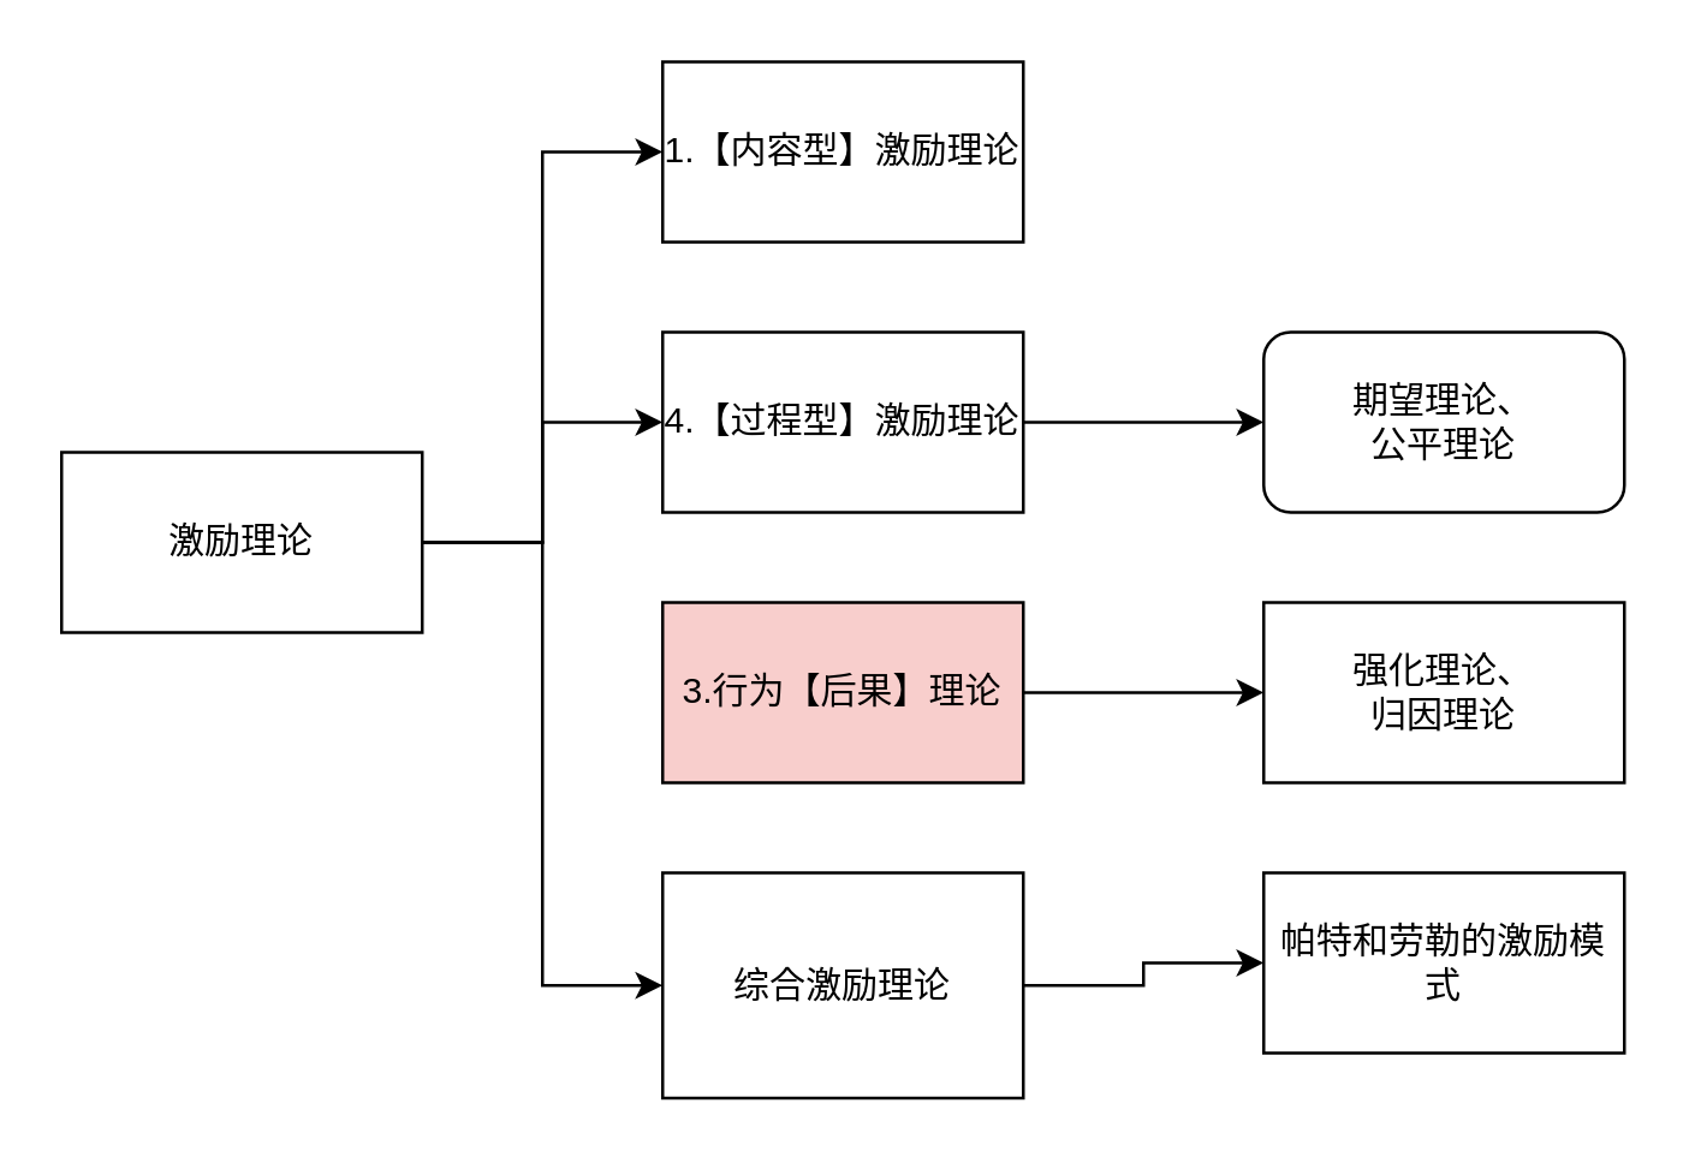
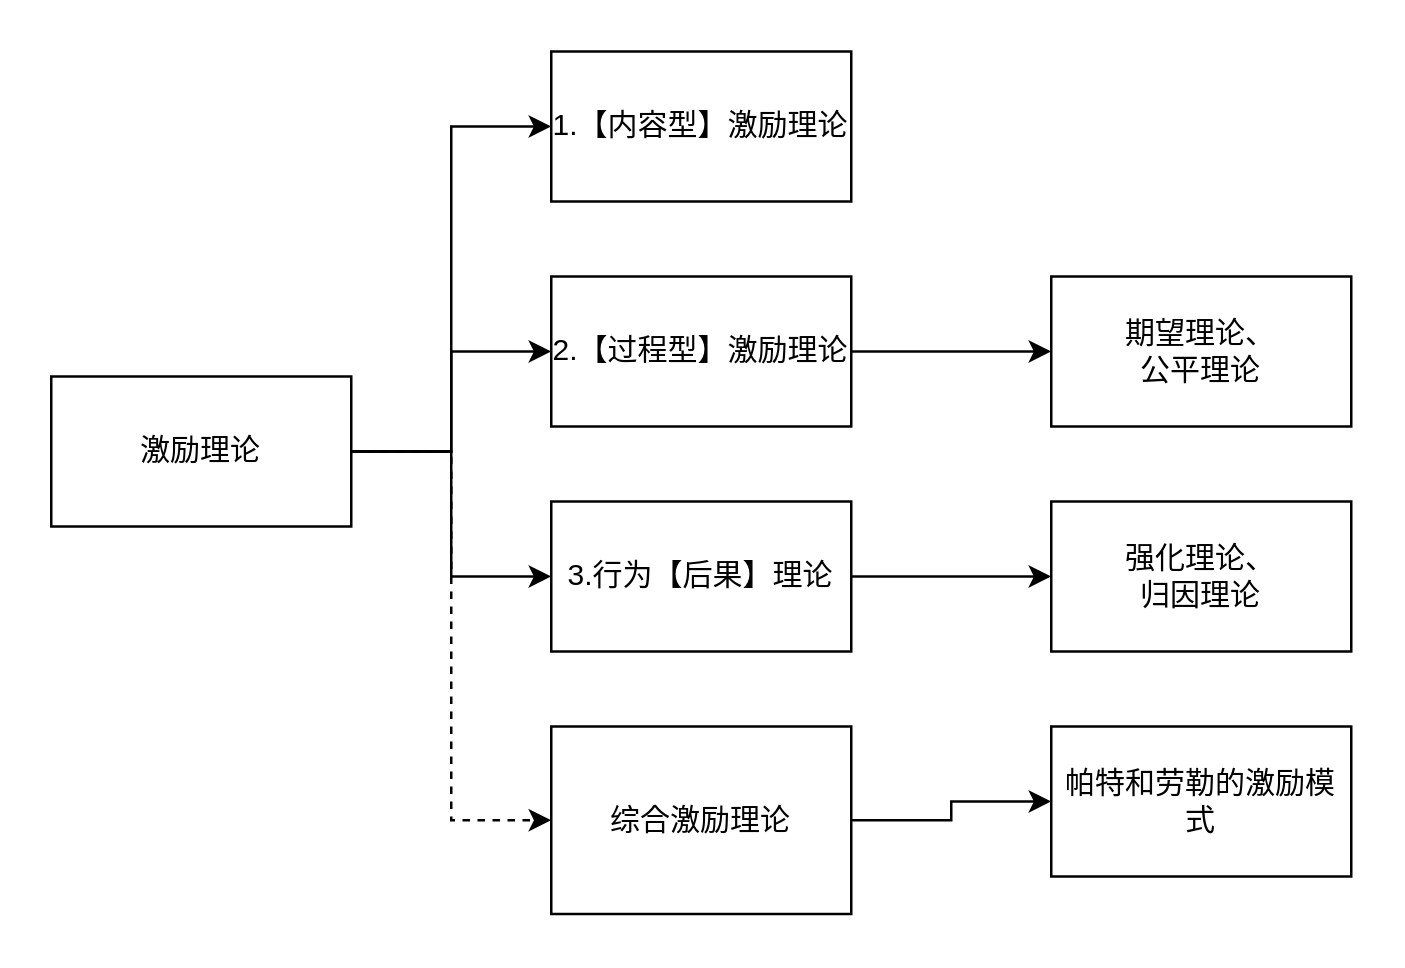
  <mxCell id="0" />
  <mxCell id="1" parent="0" />
  <mxCell id="2" value="" style="edgeStyle=orthogonalEdgeStyle;rounded=0;orthogonalLoop=1;jettySize=auto;html=1;entryX=0;entryY=0.5;entryDx=0;entryDy=0;" parent="1" source="6" target="7" edge="1"><mxGeometry relative="1" as="geometry" /></mxCell>
  <mxCell id="3" style="edgeStyle=orthogonalEdgeStyle;rounded=0;orthogonalLoop=1;jettySize=auto;html=1;entryX=0;entryY=0.5;entryDx=0;entryDy=0;" parent="1" source="6" target="13" edge="1"><mxGeometry relative="1" as="geometry" /></mxCell>
- <mxCell id="5" style="edgeStyle=orthogonalEdgeStyle;rounded=0;orthogonalLoop=1;jettySize=auto;html=1;entryX=0;entryY=0.5;entryDx=0;entryDy=0;" parent="1" source="6" target="9" edge="1"><mxGeometry relative="1" as="geometry" /></mxCell>
+ <mxCell id="4" style="edgeStyle=orthogonalEdgeStyle;rounded=0;orthogonalLoop=1;jettySize=auto;html=1;entryX=0;entryY=0.5;entryDx=0;entryDy=0;" parent="1" source="6" target="11" edge="1"><mxGeometry relative="1" as="geometry" /></mxCell>
+ <mxCell id="5" style="edgeStyle=orthogonalEdgeStyle;rounded=0;orthogonalLoop=1;jettySize=auto;html=1;entryX=0;entryY=0.5;entryDx=0;entryDy=0;dashed=1;" parent="1" source="6" target="9" edge="1"><mxGeometry relative="1" as="geometry" /></mxCell>
  <mxCell id="6" value="激励理论" style="rounded=0;whiteSpace=wrap;html=1;" parent="1" vertex="1"><mxGeometry x="20" y="150" width="120" height="60" as="geometry" /></mxCell>
  <mxCell id="7" value="1.【内容型】激励理论" style="rounded=0;whiteSpace=wrap;html=1;" parent="1" vertex="1"><mxGeometry x="220" y="20" width="120" height="60" as="geometry" /></mxCell>
  <mxCell id="8" value="" style="edgeStyle=orthogonalEdgeStyle;rounded=0;orthogonalLoop=1;jettySize=auto;html=1;" parent="1" source="9" target="16" edge="1"><mxGeometry relative="1" as="geometry" /></mxCell>
  <mxCell id="9" value="综合激励理论" style="rounded=0;whiteSpace=wrap;html=1;" parent="1" vertex="1"><mxGeometry x="220" y="290" width="120" height="75" as="geometry" /></mxCell>
  <mxCell id="10" value="" style="edgeStyle=orthogonalEdgeStyle;rounded=0;orthogonalLoop=1;jettySize=auto;html=1;" parent="1" source="11" target="15" edge="1"><mxGeometry relative="1" as="geometry" /></mxCell>
- <mxCell id="11" value="3.行为【后果】理论" style="rounded=0;whiteSpace=wrap;html=1;fillColor=#f8cecc;" parent="1" vertex="1"><mxGeometry x="220" y="200" width="120" height="60" as="geometry" /></mxCell>
+ <mxCell id="11" value="3.行为【后果】理论" style="rounded=0;whiteSpace=wrap;html=1;" parent="1" vertex="1"><mxGeometry x="220" y="200" width="120" height="60" as="geometry" /></mxCell>
  <mxCell id="12" value="" style="edgeStyle=orthogonalEdgeStyle;rounded=0;orthogonalLoop=1;jettySize=auto;html=1;" parent="1" source="13" target="14" edge="1"><mxGeometry relative="1" as="geometry" /></mxCell>
- <mxCell id="13" value="4.【过程型】激励理论" style="rounded=0;whiteSpace=wrap;html=1;" parent="1" vertex="1"><mxGeometry x="220" y="110" width="120" height="60" as="geometry" /></mxCell>
- <mxCell id="14" value="&lt;div&gt;期望理论、&lt;/div&gt;&lt;div&gt;公平理论&lt;/div&gt;" style="whiteSpace=wrap;html=1;rounded=1;" parent="1" vertex="1"><mxGeometry x="420" y="110" width="120" height="60" as="geometry" /></mxCell>
+ <mxCell id="13" value="2.【过程型】激励理论" style="rounded=0;whiteSpace=wrap;html=1;" parent="1" vertex="1"><mxGeometry x="220" y="110" width="120" height="60" as="geometry" /></mxCell>
+ <mxCell id="14" value="&lt;div&gt;期望理论、&lt;/div&gt;&lt;div&gt;公平理论&lt;/div&gt;" style="rounded=0;whiteSpace=wrap;html=1;" parent="1" vertex="1"><mxGeometry x="420" y="110" width="120" height="60" as="geometry" /></mxCell>
  <mxCell id="15" value="&lt;div&gt;强化理论、&lt;/div&gt;&lt;div&gt;归因理论&lt;/div&gt;" style="rounded=0;whiteSpace=wrap;html=1;" parent="1" vertex="1"><mxGeometry x="420" y="200" width="120" height="60" as="geometry" /></mxCell>
  <mxCell id="16" value="帕特和劳勒的激励模式" style="rounded=0;whiteSpace=wrap;html=1;" parent="1" vertex="1"><mxGeometry x="420" y="290" width="120" height="60" as="geometry" /></mxCell>
